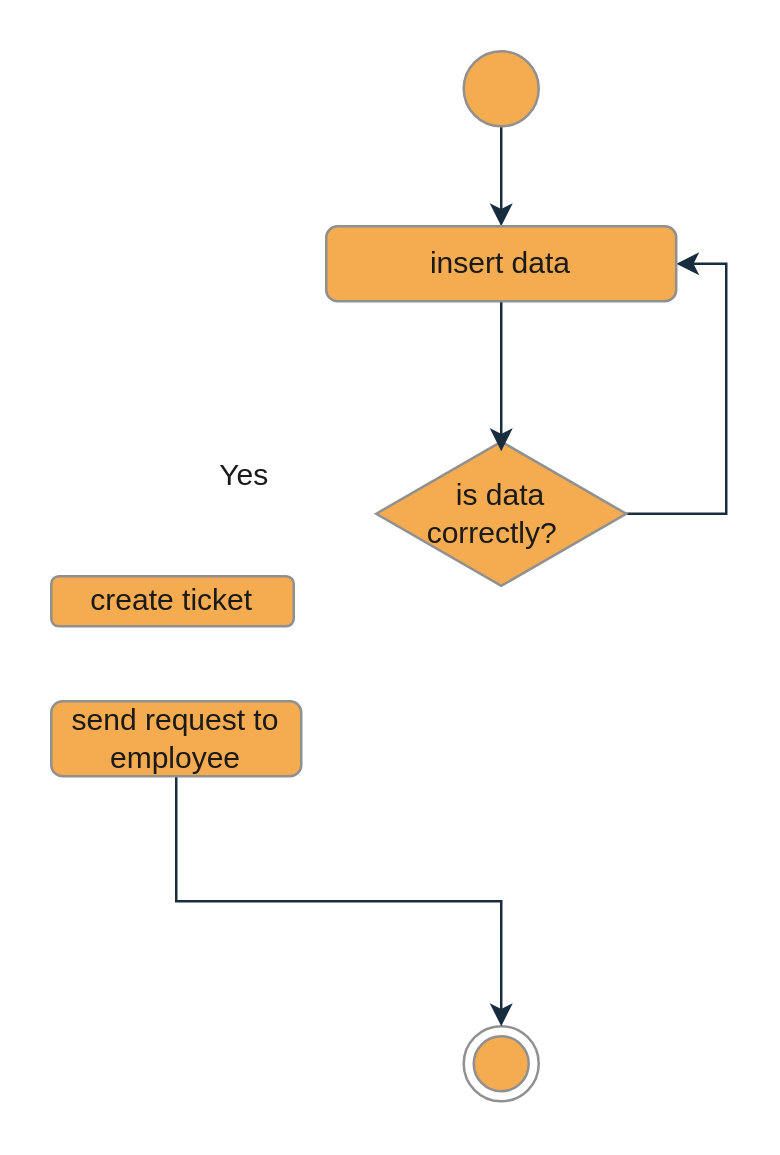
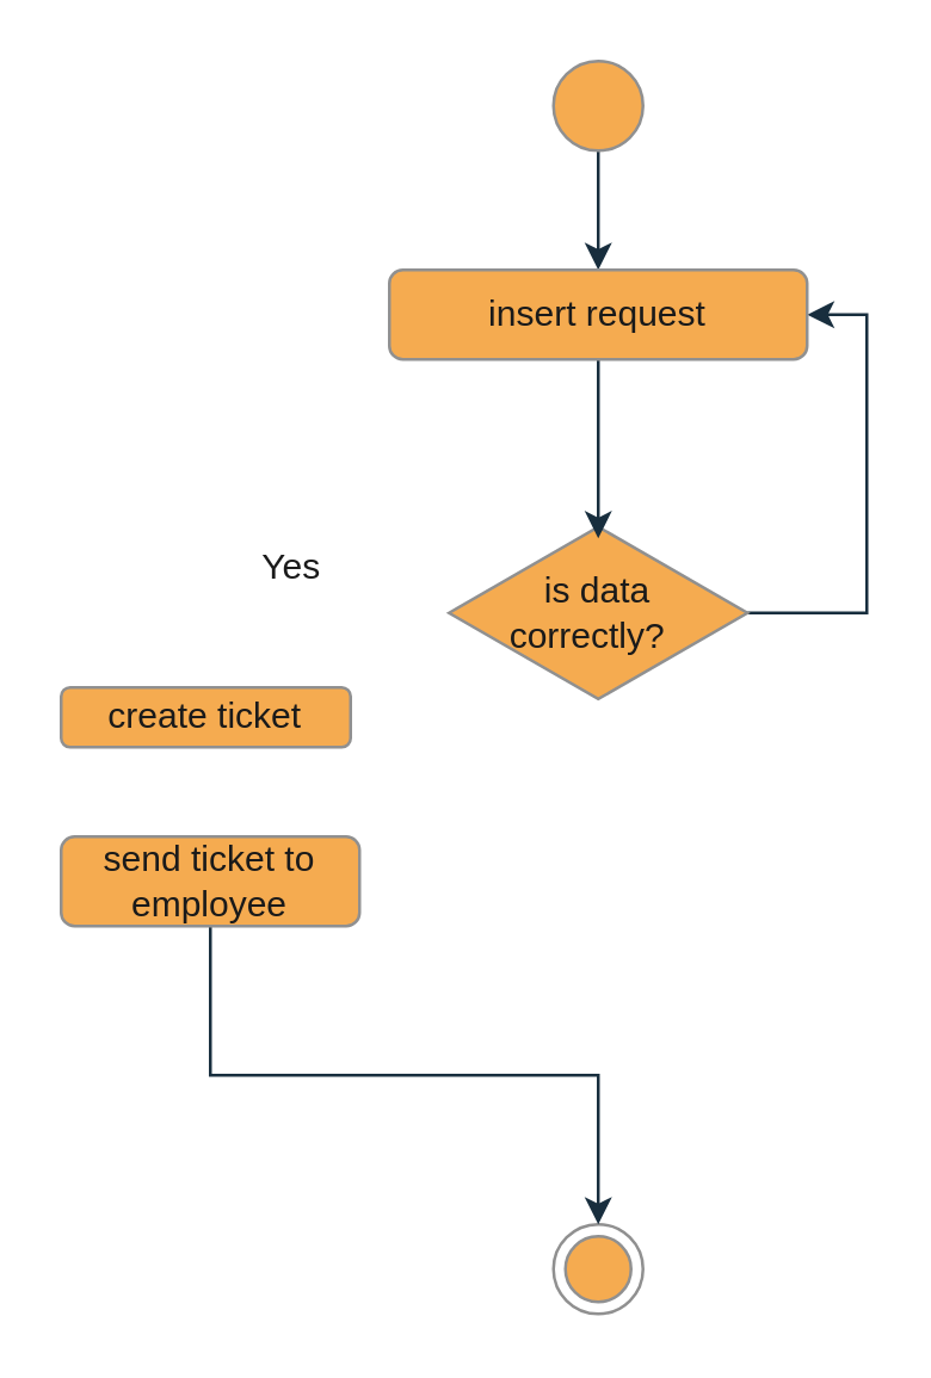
  <mxCell id="0" />
  <mxCell id="1" parent="0" />
  <mxCell id="2" style="edgeStyle=orthogonalEdgeStyle;rounded=0;orthogonalLoop=1;jettySize=auto;html=1;entryX=1;entryY=0.5;entryDx=0;entryDy=0;labelBackgroundColor=none;strokeColor=#182E3E;fontColor=default;" edge="1" parent="1" source="3" target="12"><mxGeometry relative="1" as="geometry"><Array as="points"><mxPoint x="290" y="205" /><mxPoint x="290" y="105" /></Array></mxGeometry></mxCell>
  <mxCell id="3" value="is data &lt;br&gt;correctly?&amp;nbsp;&amp;nbsp;" style="html=1;whiteSpace=wrap;aspect=fixed;shape=isoRectangle;labelBackgroundColor=none;fillColor=#F5AB50;strokeColor=#909090;fontColor=#1A1A1A;" vertex="1" parent="1"><mxGeometry x="149.99" y="175" width="100" height="60" as="geometry" /></mxCell>
  <mxCell id="4" value="" style="ellipse;html=1;shape=endState;fillColor=#F5AB50;strokeColor=#909090;fontColor=#1A1A1A;labelBackgroundColor=none;" vertex="1" parent="1"><mxGeometry x="184.99" y="410" width="30" height="30" as="geometry" /></mxCell>
  <mxCell id="5" value="create ticket" style="rounded=1;whiteSpace=wrap;html=1;strokeColor=#909090;fontColor=#1A1A1A;fillColor=#F5AB50;labelBackgroundColor=none;" vertex="1" parent="1"><mxGeometry x="20" y="230" width="97" height="20" as="geometry" /></mxCell>
  <mxCell id="6" style="edgeStyle=orthogonalEdgeStyle;rounded=0;orthogonalLoop=1;jettySize=auto;html=1;exitX=0.5;exitY=1;exitDx=0;exitDy=0;entryX=0.5;entryY=0;entryDx=0;entryDy=0;labelBackgroundColor=none;strokeColor=#182E3E;fontColor=default;" edge="1" parent="1" source="7" target="12"><mxGeometry relative="1" as="geometry" /></mxCell>
  <mxCell id="7" value="" style="ellipse;fillColor=#F5AB50;strokeColor=#909090;fontColor=#1A1A1A;labelBackgroundColor=none;" vertex="1" parent="1"><mxGeometry x="184.99" y="20" width="30" height="30" as="geometry" /></mxCell>
  <mxCell id="8" value="Yes" style="text;html=1;align=center;verticalAlign=middle;resizable=0;points=[];autosize=1;strokeColor=none;fillColor=none;fontColor=#1A1A1A;labelBackgroundColor=none;" vertex="1" parent="1"><mxGeometry x="77" y="175" width="40" height="30" as="geometry" /></mxCell>
  <mxCell id="9" style="edgeStyle=orthogonalEdgeStyle;rounded=0;orthogonalLoop=1;jettySize=auto;html=1;exitX=0.5;exitY=1;exitDx=0;exitDy=0;entryX=0.5;entryY=0;entryDx=0;entryDy=0;labelBackgroundColor=none;strokeColor=#182E3E;fontColor=default;" edge="1" parent="1" source="10" target="4"><mxGeometry relative="1" as="geometry" /></mxCell>
- <mxCell id="10" value="send request to employee" style="rounded=1;whiteSpace=wrap;html=1;strokeColor=#909090;fontColor=#1A1A1A;fillColor=#F5AB50;labelBackgroundColor=none;" vertex="1" parent="1"><mxGeometry x="20" y="280" width="100" height="30" as="geometry" /></mxCell>
+ <mxCell id="10" value="send ticket to employee" style="rounded=1;whiteSpace=wrap;html=1;strokeColor=#909090;fontColor=#1A1A1A;fillColor=#F5AB50;labelBackgroundColor=none;" vertex="1" parent="1"><mxGeometry x="20" y="280" width="100" height="30" as="geometry" /></mxCell>
  <mxCell id="11" style="edgeStyle=orthogonalEdgeStyle;rounded=0;orthogonalLoop=1;jettySize=auto;html=1;exitX=0.5;exitY=1;exitDx=0;exitDy=0;entryX=0.5;entryY=0.083;entryDx=0;entryDy=0;entryPerimeter=0;labelBackgroundColor=none;strokeColor=#182E3E;fontColor=default;" edge="1" parent="1" source="12" target="3"><mxGeometry relative="1" as="geometry" /></mxCell>
- <mxCell id="12" value="insert data" style="rounded=1;whiteSpace=wrap;html=1;labelBackgroundColor=none;fillColor=#F5AB50;strokeColor=#909090;fontColor=#1A1A1A;" vertex="1" parent="1"><mxGeometry x="130" y="90" width="139.99" height="30" as="geometry" /></mxCell>
+ <mxCell id="12" value="insert request" style="rounded=1;whiteSpace=wrap;html=1;labelBackgroundColor=none;fillColor=#F5AB50;strokeColor=#909090;fontColor=#1A1A1A;" vertex="1" parent="1"><mxGeometry x="130" y="90" width="139.99" height="30" as="geometry" /></mxCell>
